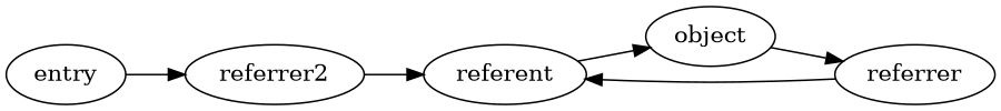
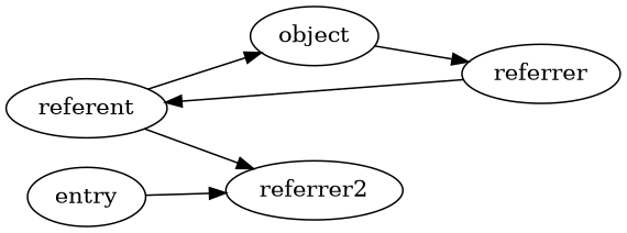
  digraph {
    rankdir=LR
    referent
    object
    referrer
    referrer2
    entry
    referent -> object [shape=box]
    object -> referrer
    referrer -> referent
-   referrer2 -> referent
+   referent -> referrer2
    entry -> referrer2
  }
